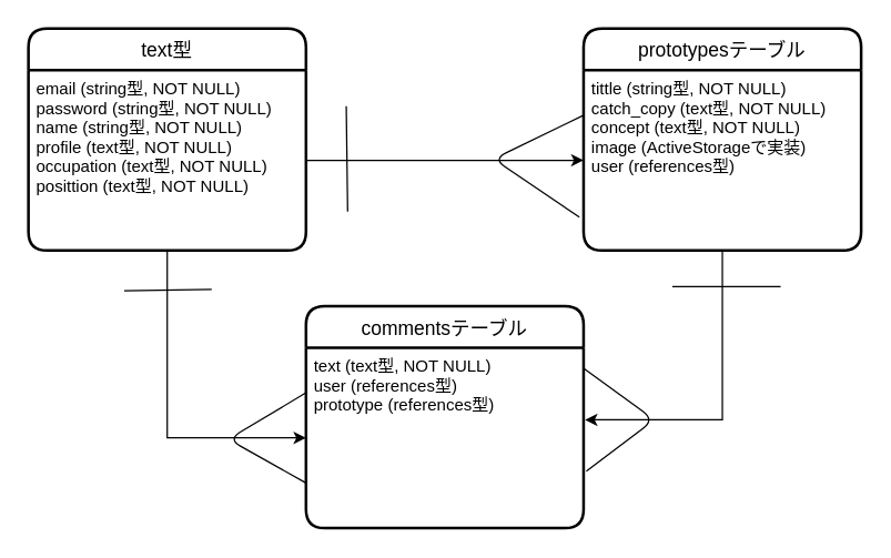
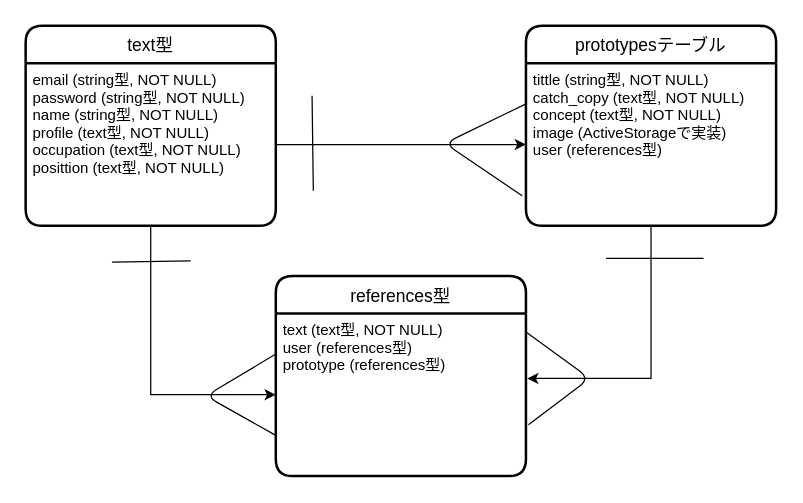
  <mxCell id="0" />
  <mxCell id="1" parent="0" />
  <mxCell id="2" value="text型" style="swimlane;childLayout=stackLayout;horizontal=1;startSize=30;horizontalStack=0;rounded=1;fontSize=14;fontStyle=0;strokeWidth=2;resizeParent=0;resizeLast=1;shadow=0;dashed=0;align=center;" vertex="1" parent="1"><mxGeometry x="20" y="20" width="200" height="160" as="geometry" /></mxCell>
  <mxCell id="3" value="email (string型, NOT NULL)&#10;password (string型, NOT NULL)&#10;name (string型, NOT NULL)&#10;profile (text型, NOT NULL)&#10;occupation (text型, NOT NULL)&#10;posittion (text型, NOT NULL)" style="align=left;strokeColor=none;fillColor=none;spacingLeft=4;fontSize=12;verticalAlign=top;resizable=0;rotatable=0;part=1;" vertex="1" parent="2"><mxGeometry y="30" width="200" height="130" as="geometry" /></mxCell>
  <mxCell id="4" value="prototypesテーブル" style="swimlane;childLayout=stackLayout;horizontal=1;startSize=30;horizontalStack=0;rounded=1;fontSize=14;fontStyle=0;strokeWidth=2;resizeParent=0;resizeLast=1;shadow=0;dashed=0;align=center;" vertex="1" parent="1"><mxGeometry x="420" y="20" width="200" height="160" as="geometry" /></mxCell>
  <mxCell id="5" value="tittle (string型, NOT NULL)&#10;catch_copy (text型, NOT NULL)&#10;concept (text型, NOT NULL)&#10;image (ActiveStorageで実装)&#10;user (references型)" style="align=left;strokeColor=none;fillColor=none;spacingLeft=4;fontSize=12;verticalAlign=top;resizable=0;rotatable=0;part=1;" vertex="1" parent="4"><mxGeometry y="30" width="200" height="130" as="geometry" /></mxCell>
  <mxCell id="6" value="" style="endArrow=none;html=1;entryX=0;entryY=0.25;entryDx=0;entryDy=0;exitX=-0.015;exitY=0.815;exitDx=0;exitDy=0;exitPerimeter=0;" edge="1" parent="4" source="5" target="5"><mxGeometry width="50" height="50" relative="1" as="geometry"><mxPoint x="-6" y="131" as="sourcePoint" /><mxPoint x="26" y="481" as="targetPoint" /><Array as="points"><mxPoint x="-65" y="94" /></Array></mxGeometry></mxCell>
- <mxCell id="7" value="commentsテーブル" style="swimlane;childLayout=stackLayout;horizontal=1;startSize=30;horizontalStack=0;rounded=1;fontSize=14;fontStyle=0;strokeWidth=2;resizeParent=0;resizeLast=1;shadow=0;dashed=0;align=center;" vertex="1" parent="1"><mxGeometry x="220" y="220" width="200" height="160" as="geometry" /></mxCell>
+ <mxCell id="7" value="references型" style="swimlane;childLayout=stackLayout;horizontal=1;startSize=30;horizontalStack=0;rounded=1;fontSize=14;fontStyle=0;strokeWidth=2;resizeParent=0;resizeLast=1;shadow=0;dashed=0;align=center;" vertex="1" parent="1"><mxGeometry x="220" y="220" width="200" height="160" as="geometry" /></mxCell>
  <mxCell id="8" value="text (text型, NOT NULL)&#10;user (references型)&#10;prototype (references型)&#10;" style="align=left;strokeColor=none;fillColor=none;spacingLeft=4;fontSize=12;verticalAlign=top;resizable=0;rotatable=0;part=1;" vertex="1" parent="7"><mxGeometry y="30" width="200" height="130" as="geometry" /></mxCell>
  <mxCell id="9" value="" style="endArrow=none;html=1;entryX=0;entryY=0.25;entryDx=0;entryDy=0;exitX=0;exitY=0.75;exitDx=0;exitDy=0;" edge="1" parent="7" source="8" target="8"><mxGeometry width="50" height="50" relative="1" as="geometry"><mxPoint x="-51" y="96" as="sourcePoint" /><mxPoint x="-36" y="86" as="targetPoint" /><Array as="points"><mxPoint x="-56" y="96" /></Array></mxGeometry></mxCell>
  <mxCell id="10" value="" style="endArrow=none;html=1;entryX=1;entryY=0.115;entryDx=0;entryDy=0;entryPerimeter=0;exitX=1.01;exitY=0.685;exitDx=0;exitDy=0;exitPerimeter=0;" edge="1" parent="7" source="8" target="8"><mxGeometry width="50" height="50" relative="1" as="geometry"><mxPoint x="-47" y="272" as="sourcePoint" /><mxPoint x="-20" y="216" as="targetPoint" /><Array as="points"><mxPoint x="251" y="82" /></Array></mxGeometry></mxCell>
  <mxCell id="11" style="edgeStyle=orthogonalEdgeStyle;rounded=0;orthogonalLoop=1;jettySize=auto;html=1;entryX=0;entryY=0.5;entryDx=0;entryDy=0;" edge="1" source="3" target="5" parent="1"><mxGeometry relative="1" as="geometry" /></mxCell>
  <mxCell id="12" style="edgeStyle=orthogonalEdgeStyle;rounded=0;orthogonalLoop=1;jettySize=auto;html=1;entryX=1.005;entryY=0.4;entryDx=0;entryDy=0;entryPerimeter=0;" edge="1" source="5" target="8" parent="1"><mxGeometry relative="1" as="geometry" /></mxCell>
  <mxCell id="13" style="edgeStyle=orthogonalEdgeStyle;rounded=0;orthogonalLoop=1;jettySize=auto;html=1;exitX=0.5;exitY=1;exitDx=0;exitDy=0;entryX=0;entryY=0.5;entryDx=0;entryDy=0;" edge="1" source="3" target="8" parent="1"><mxGeometry relative="1" as="geometry" /></mxCell>
  <mxCell id="14" value="" style="endArrow=none;html=1;" edge="1" parent="1"><mxGeometry width="50" height="50" relative="1" as="geometry"><mxPoint x="89" y="209" as="sourcePoint" /><mxPoint x="152" y="208" as="targetPoint" /></mxGeometry></mxCell>
  <mxCell id="15" value="" style="endArrow=none;html=1;" edge="1" parent="1"><mxGeometry width="50" height="50" relative="1" as="geometry"><mxPoint x="250" y="152" as="sourcePoint" /><mxPoint x="249" y="76" as="targetPoint" /></mxGeometry></mxCell>
  <mxCell id="16" value="" style="endArrow=none;html=1;" edge="1" parent="1"><mxGeometry width="50" height="50" relative="1" as="geometry"><mxPoint x="484" y="206" as="sourcePoint" /><mxPoint x="562" y="206" as="targetPoint" /></mxGeometry></mxCell>
